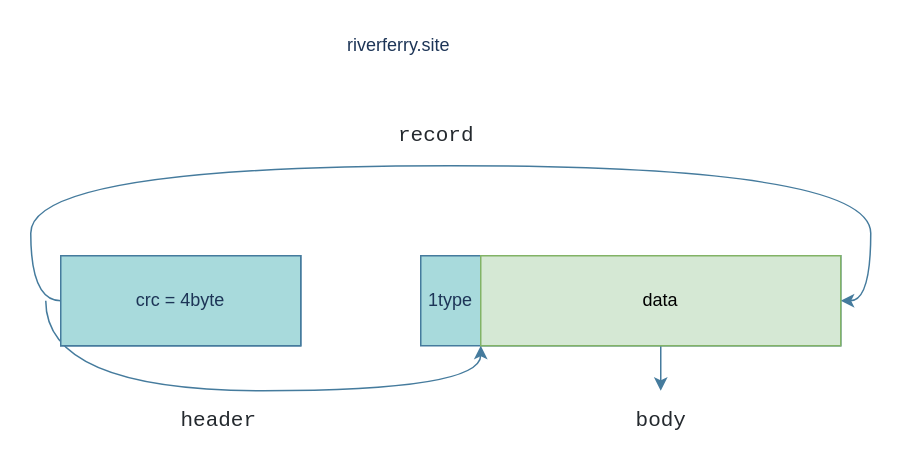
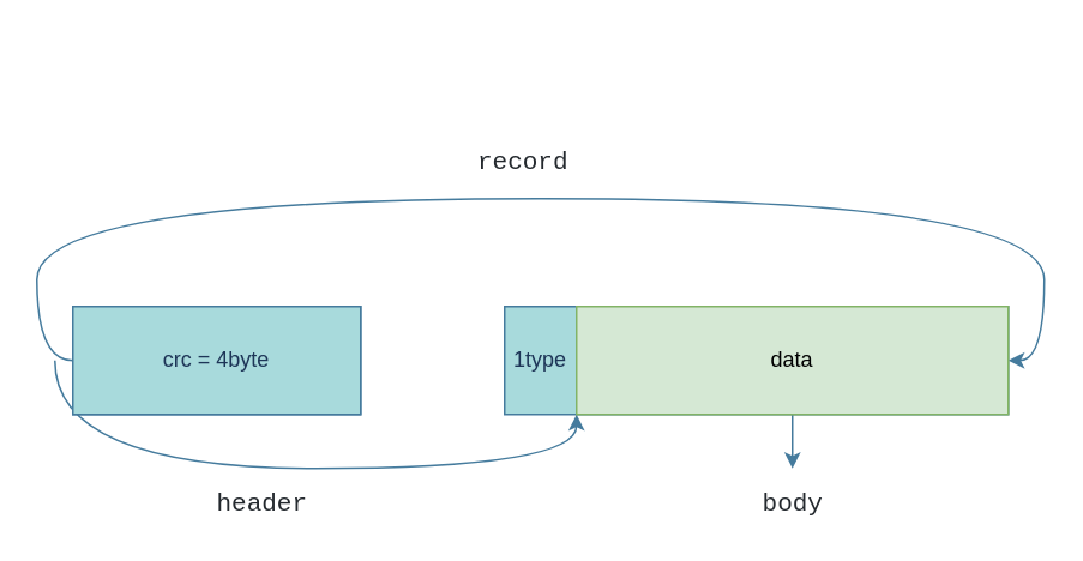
  <mxCell id="0" />
  <mxCell id="1" parent="0" />
  <mxCell id="2" style="edgeStyle=orthogonalEdgeStyle;rounded=0;orthogonalLoop=1;jettySize=auto;html=1;entryX=1;entryY=0.5;entryDx=0;entryDy=0;exitX=0;exitY=0.5;exitDx=0;exitDy=0;curved=1;labelBackgroundColor=#F1FAEE;strokeColor=#457B9D;fontColor=#1D3557;" edge="1" parent="1" source="4" target="7"><mxGeometry relative="1" as="geometry"><Array as="points"><mxPoint x="20" y="200" /><mxPoint x="20" y="110" /><mxPoint x="580" y="110" /><mxPoint x="580" y="200" /></Array></mxGeometry></mxCell>
  <mxCell id="3" style="edgeStyle=orthogonalEdgeStyle;curved=1;rounded=0;orthogonalLoop=1;jettySize=auto;html=1;entryX=0;entryY=1;entryDx=0;entryDy=0;labelBackgroundColor=#F1FAEE;strokeColor=#457B9D;fontColor=#1D3557;" edge="1" parent="1" target="7"><mxGeometry relative="1" as="geometry"><mxPoint x="30" y="200" as="sourcePoint" /><Array as="points"><mxPoint x="30" y="260" /><mxPoint x="320" y="260" /></Array></mxGeometry></mxCell>
  <mxCell id="4" value="crc = 4byte" style="rounded=0;whiteSpace=wrap;html=1;fillColor=#A8DADC;strokeColor=#457B9D;fontColor=#1D3557;" vertex="1" parent="1"><mxGeometry x="40" y="170" width="160" height="60" as="geometry" /></mxCell>
  <mxCell id="5" value="1type" style="rounded=0;whiteSpace=wrap;html=1;fillColor=#A8DADC;strokeColor=#457B9D;fontColor=#1D3557;" vertex="1" parent="1"><mxGeometry x="280" y="170" width="40" height="60" as="geometry" /></mxCell>
  <mxCell id="6" style="edgeStyle=orthogonalEdgeStyle;curved=1;rounded=0;orthogonalLoop=1;jettySize=auto;html=1;labelBackgroundColor=#F1FAEE;strokeColor=#457B9D;fontColor=#1D3557;" edge="1" parent="1" source="7"><mxGeometry relative="1" as="geometry"><mxPoint x="440" y="260" as="targetPoint" /></mxGeometry></mxCell>
  <mxCell id="7" value="data" style="rounded=0;whiteSpace=wrap;html=1;fillColor=#A8DADC;strokeColor=#457B9D;fontColor=#1D3557;" vertex="1" parent="1"><mxGeometry x="320" y="170" width="240" height="60" as="geometry" /></mxCell>
  <mxCell id="8" value="&lt;div style=&quot;color: rgb(36 , 41 , 46) ; background-color: rgb(255 , 255 , 255) ; font-family: &amp;#34;consolas&amp;#34; , &amp;#34;courier new&amp;#34; , monospace ; font-size: 14px ; line-height: 19px&quot;&gt;record&lt;/div&gt;" style="text;html=1;align=center;verticalAlign=middle;resizable=0;points=[];autosize=1;strokeColor=none;fillColor=none;fontColor=#1D3557;" vertex="1" parent="1"><mxGeometry x="260" y="80" width="60" height="20" as="geometry" /></mxCell>
  <mxCell id="9" value="&lt;div style=&quot;color: rgb(36 , 41 , 46) ; background-color: rgb(255 , 255 , 255) ; font-family: &amp;#34;consolas&amp;#34; , &amp;#34;courier new&amp;#34; , monospace ; font-size: 14px ; line-height: 19px&quot;&gt;body&lt;/div&gt;" style="text;html=1;align=center;verticalAlign=middle;resizable=0;points=[];autosize=1;strokeColor=none;fillColor=none;fontColor=#1D3557;" vertex="1" parent="1"><mxGeometry x="415" y="270" width="50" height="20" as="geometry" /></mxCell>
  <mxCell id="10" value="&lt;div style=&quot;color: rgb(36 , 41 , 46) ; background-color: rgb(255 , 255 , 255) ; font-family: &amp;#34;consolas&amp;#34; , &amp;#34;courier new&amp;#34; , monospace ; font-size: 14px ; line-height: 19px&quot;&gt;header&lt;/div&gt;" style="text;html=1;align=center;verticalAlign=middle;resizable=0;points=[];autosize=1;strokeColor=none;fillColor=none;fontColor=#1D3557;" vertex="1" parent="1"><mxGeometry x="115" y="270" width="60" height="20" as="geometry" /></mxCell>
  <mxCell id="11" value="crc = 4byte" style="rounded=0;whiteSpace=wrap;html=1;fillColor=#A8DADC;strokeColor=#457B9D;fontColor=#1D3557;" vertex="1" parent="1"><mxGeometry x="40" y="170" width="160" height="60" as="geometry" /></mxCell>
  <mxCell id="12" value="data" style="rounded=0;whiteSpace=wrap;html=1;fillColor=#d5e8d4;strokeColor=#82b366;" vertex="1" parent="1"><mxGeometry x="320" y="170" width="240" height="60" as="geometry" /></mxCell>
- <mxCell id="13" value="riverferry.site" style="text;html=1;align=center;verticalAlign=middle;resizable=0;points=[];autosize=1;strokeColor=none;fillColor=none;fontColor=#1D3557;" vertex="1" parent="1"><mxGeometry x="225" y="20" width="80" height="20" as="geometry" /></mxCell>
